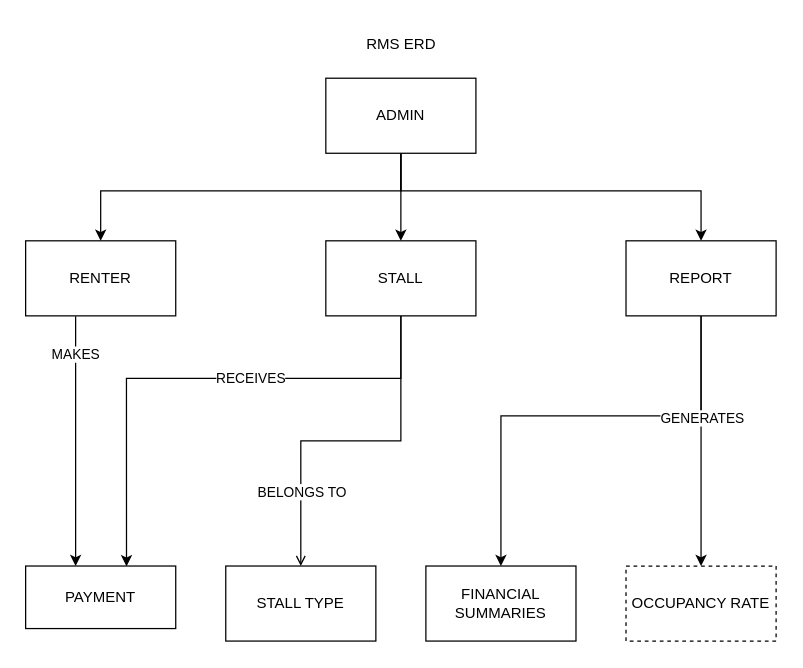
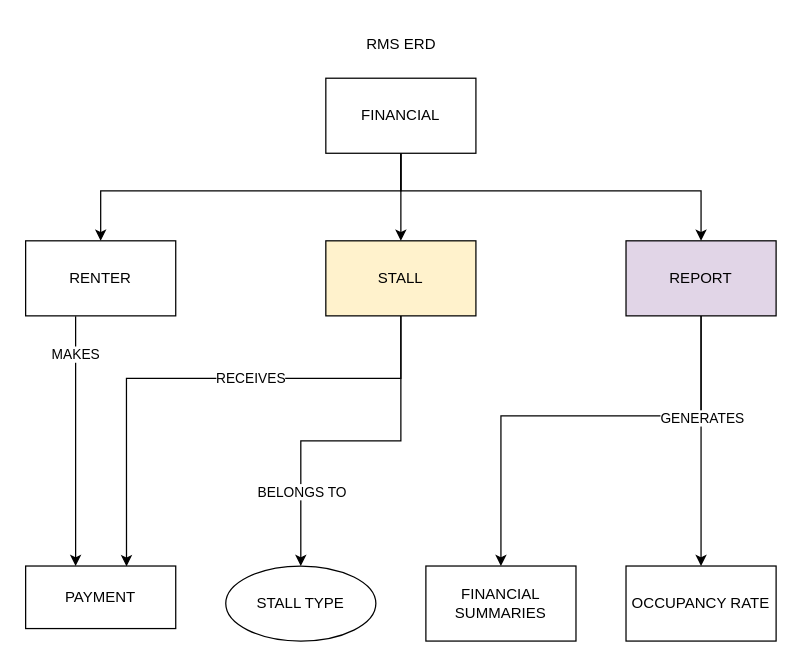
  <mxCell id="0" />
  <mxCell id="1" parent="0" />
  <mxCell id="2" style="edgeStyle=orthogonalEdgeStyle;rounded=0;orthogonalLoop=1;jettySize=auto;html=1;" edge="1" parent="1" source="5" target="8"><mxGeometry relative="1" as="geometry"><Array as="points"><mxPoint x="320" y="152" /><mxPoint x="80" y="152" /></Array></mxGeometry></mxCell>
  <mxCell id="3" style="edgeStyle=orthogonalEdgeStyle;rounded=0;orthogonalLoop=1;jettySize=auto;html=1;" edge="1" parent="1" source="5" target="13"><mxGeometry relative="1" as="geometry" /></mxCell>
  <mxCell id="4" style="edgeStyle=orthogonalEdgeStyle;rounded=0;orthogonalLoop=1;jettySize=auto;html=1;entryX=0.5;entryY=0;entryDx=0;entryDy=0;" edge="1" parent="1" source="5" target="17"><mxGeometry relative="1" as="geometry"><Array as="points"><mxPoint x="320" y="152" /><mxPoint x="560" y="152" /></Array></mxGeometry></mxCell>
- <mxCell id="5" value="ADMIN" style="rounded=0;whiteSpace=wrap;html=1;" vertex="1" parent="1"><mxGeometry x="260" y="62" width="120" height="60" as="geometry" /></mxCell>
+ <mxCell id="5" value="FINANCIAL" style="rounded=0;whiteSpace=wrap;html=1;" vertex="1" parent="1"><mxGeometry x="260" y="62" width="120" height="60" as="geometry" /></mxCell>
  <mxCell id="6" style="edgeStyle=orthogonalEdgeStyle;rounded=0;orthogonalLoop=1;jettySize=auto;html=1;entryX=0.333;entryY=0;entryDx=0;entryDy=0;entryPerimeter=0;exitX=0.333;exitY=1.006;exitDx=0;exitDy=0;exitPerimeter=0;" edge="1" parent="1" source="8" target="18"><mxGeometry relative="1" as="geometry"><mxPoint x="60" y="462" as="targetPoint" /><Array as="points" /></mxGeometry></mxCell>
  <mxCell id="7" value="MAKES" style="edgeLabel;html=1;align=center;verticalAlign=middle;resizable=0;points=[];" vertex="1" connectable="0" parent="6"><mxGeometry x="-0.379" y="-3" relative="1" as="geometry"><mxPoint x="3" y="-32" as="offset" /></mxGeometry></mxCell>
  <mxCell id="8" value="RENTER" style="rounded=0;whiteSpace=wrap;html=1;" vertex="1" parent="1"><mxGeometry x="20" y="192" width="120" height="60" as="geometry" /></mxCell>
  <mxCell id="9" style="edgeStyle=orthogonalEdgeStyle;rounded=0;orthogonalLoop=1;jettySize=auto;html=1;entryX=0.672;entryY=0.006;entryDx=0;entryDy=0;entryPerimeter=0;" edge="1" parent="1" source="13" target="18"><mxGeometry relative="1" as="geometry"><Array as="points"><mxPoint x="320" y="302" /><mxPoint x="101" y="302" /></Array></mxGeometry></mxCell>
  <mxCell id="10" value="RECEIVES" style="edgeLabel;html=1;align=center;verticalAlign=middle;resizable=0;points=[];" vertex="1" connectable="0" parent="9"><mxGeometry x="0.401" y="1" relative="1" as="geometry"><mxPoint x="98" y="-25" as="offset" /></mxGeometry></mxCell>
- <mxCell id="11" style="edgeStyle=orthogonalEdgeStyle;rounded=0;orthogonalLoop=1;jettySize=auto;html=1;endArrow=open;" edge="1" parent="1" source="13" target="19"><mxGeometry relative="1" as="geometry"><Array as="points"><mxPoint x="320" y="352" /><mxPoint x="240" y="352" /></Array></mxGeometry></mxCell>
+ <mxCell id="11" style="edgeStyle=orthogonalEdgeStyle;rounded=0;orthogonalLoop=1;jettySize=auto;html=1;" edge="1" parent="1" source="13" target="19"><mxGeometry relative="1" as="geometry"><Array as="points"><mxPoint x="320" y="352" /><mxPoint x="240" y="352" /></Array></mxGeometry></mxCell>
  <mxCell id="12" value="BELONGS TO" style="edgeLabel;html=1;align=center;verticalAlign=middle;resizable=0;points=[];" vertex="1" connectable="0" parent="11"><mxGeometry x="0.2" y="-1" relative="1" as="geometry"><mxPoint x="-12" y="41" as="offset" /></mxGeometry></mxCell>
- <mxCell id="13" value="STALL" style="rounded=0;whiteSpace=wrap;html=1;" vertex="1" parent="1"><mxGeometry x="260" y="192" width="120" height="60" as="geometry" /></mxCell>
+ <mxCell id="13" value="STALL" style="rounded=0;whiteSpace=wrap;html=1;fillColor=#fff2cc;" vertex="1" parent="1"><mxGeometry x="260" y="192" width="120" height="60" as="geometry" /></mxCell>
  <mxCell id="14" style="edgeStyle=orthogonalEdgeStyle;rounded=0;orthogonalLoop=1;jettySize=auto;html=1;entryX=0.5;entryY=0;entryDx=0;entryDy=0;" edge="1" parent="1" source="17" target="20"><mxGeometry relative="1" as="geometry"><Array as="points"><mxPoint x="560" y="332" /><mxPoint x="400" y="332" /></Array></mxGeometry></mxCell>
  <mxCell id="15" style="edgeStyle=orthogonalEdgeStyle;rounded=0;orthogonalLoop=1;jettySize=auto;html=1;" edge="1" parent="1" source="17" target="21"><mxGeometry relative="1" as="geometry"><Array as="points"><mxPoint x="560" y="292" /><mxPoint x="560" y="292" /></Array></mxGeometry></mxCell>
  <mxCell id="16" value="GENERATES" style="edgeLabel;html=1;align=center;verticalAlign=middle;resizable=0;points=[];" vertex="1" connectable="0" parent="15"><mxGeometry x="-0.421" y="1" relative="1" as="geometry"><mxPoint x="-1" y="23" as="offset" /></mxGeometry></mxCell>
- <mxCell id="17" value="REPORT" style="rounded=0;whiteSpace=wrap;html=1;" vertex="1" parent="1"><mxGeometry x="500" y="192" width="120" height="60" as="geometry" /></mxCell>
+ <mxCell id="17" value="REPORT" style="rounded=0;whiteSpace=wrap;html=1;fillColor=#e1d5e7;" vertex="1" parent="1"><mxGeometry x="500" y="192" width="120" height="60" as="geometry" /></mxCell>
  <mxCell id="18" value="PAYMENT" style="rounded=0;whiteSpace=wrap;html=1;" vertex="1" parent="1"><mxGeometry x="20" y="452" width="120" height="50" as="geometry" /></mxCell>
- <mxCell id="19" value="STALL TYPE" style="rounded=0;whiteSpace=wrap;html=1;" vertex="1" parent="1"><mxGeometry x="180" y="452" width="120" height="60" as="geometry" /></mxCell>
+ <mxCell id="19" value="STALL TYPE" style="ellipse;whiteSpace=wrap;html=1;" vertex="1" parent="1"><mxGeometry x="180" y="452" width="120" height="60" as="geometry" /></mxCell>
  <mxCell id="20" value="FINANCIAL SUMMARIES" style="rounded=0;whiteSpace=wrap;html=1;" vertex="1" parent="1"><mxGeometry x="340" y="452" width="120" height="60" as="geometry" /></mxCell>
- <mxCell id="21" value="OCCUPANCY RATE" style="rounded=0;whiteSpace=wrap;html=1;dashed=1;" vertex="1" parent="1"><mxGeometry x="500" y="452" width="120" height="60" as="geometry" /></mxCell>
+ <mxCell id="21" value="OCCUPANCY RATE" style="rounded=0;whiteSpace=wrap;html=1;" vertex="1" parent="1"><mxGeometry x="500" y="452" width="120" height="60" as="geometry" /></mxCell>
  <mxCell id="22" value="RMS ERD" style="text;html=1;align=center;verticalAlign=middle;resizable=0;points=[];autosize=1;strokeColor=none;fillColor=none;" vertex="1" parent="1"><mxGeometry x="280" y="20" width="80" height="30" as="geometry" /></mxCell>
